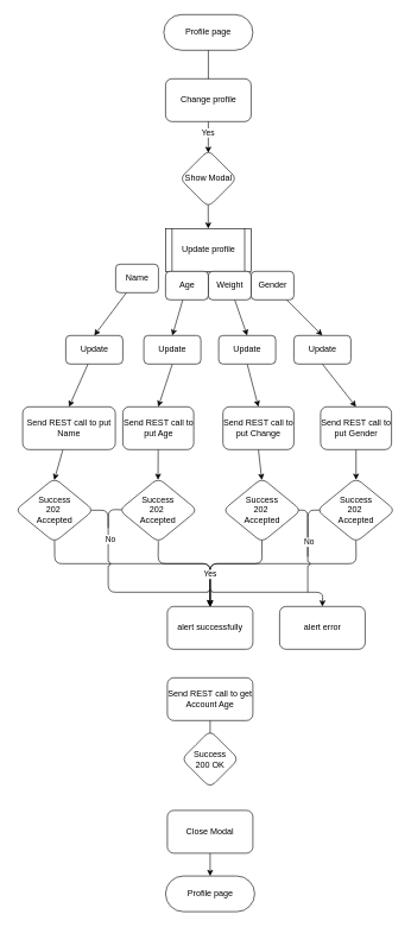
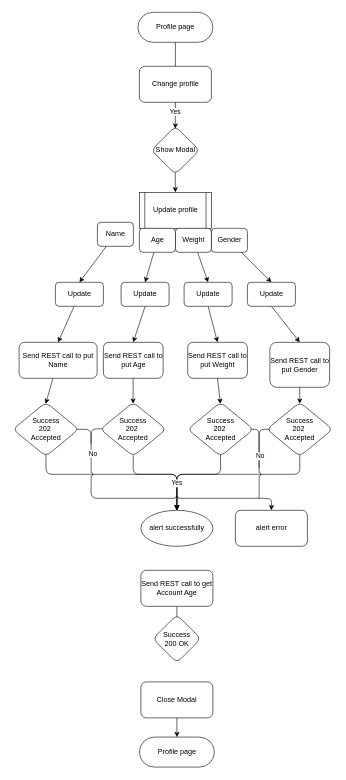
  <mxCell id="0" />
  <mxCell id="1" parent="0" />
  <mxCell id="2" value="" style="edgeStyle=none;html=1;startArrow=none;" edge="1" parent="1" source="8"><mxGeometry relative="1" as="geometry"><mxPoint x="291.5" y="150" as="targetPoint" /></mxGeometry></mxCell>
  <mxCell id="3" value="Profile page" style="rounded=1;whiteSpace=wrap;html=1;arcSize=50;" vertex="1" parent="1"><mxGeometry x="229" y="20" width="125" height="50" as="geometry" /></mxCell>
  <mxCell id="4" value="" style="edgeStyle=none;html=1;entryX=0.499;entryY=0.048;entryDx=0;entryDy=0;entryPerimeter=0;" edge="1" parent="1" source="8" target="7"><mxGeometry relative="1" as="geometry" /></mxCell>
  <mxCell id="5" value="Yes" style="edgeLabel;html=1;align=center;verticalAlign=middle;resizable=0;points=[];" vertex="1" connectable="0" parent="4"><mxGeometry x="-0.277" y="-1" relative="1" as="geometry"><mxPoint as="offset" /></mxGeometry></mxCell>
  <mxCell id="6" value="" style="edgeStyle=none;html=1;exitX=0.497;exitY=0.959;exitDx=0;exitDy=0;exitPerimeter=0;" edge="1" parent="1" source="7"><mxGeometry relative="1" as="geometry"><mxPoint x="291.386" y="320" as="targetPoint" /></mxGeometry></mxCell>
  <mxCell id="7" value="Show Modal" style="rhombus;whiteSpace=wrap;html=1;rounded=1;" vertex="1" parent="1"><mxGeometry x="251.5" y="210" width="80" height="80" as="geometry" /></mxCell>
  <mxCell id="8" value="Change profile" style="whiteSpace=wrap;html=1;rounded=1;" vertex="1" parent="1"><mxGeometry x="231.5" y="110" width="120" height="60" as="geometry" /></mxCell>
  <mxCell id="9" value="" style="edgeStyle=none;html=1;endArrow=none;" edge="1" parent="1" source="3" target="8"><mxGeometry relative="1" as="geometry"><mxPoint x="291.5" y="70" as="sourcePoint" /><mxPoint x="291.5" y="150" as="targetPoint" /></mxGeometry></mxCell>
  <mxCell id="10" value="Update profile" style="shape=process;whiteSpace=wrap;html=1;backgroundOutline=1;size=0.075;" vertex="1" parent="1"><mxGeometry x="231.5" y="320" width="120" height="60" as="geometry" /></mxCell>
  <mxCell id="11" style="edgeStyle=none;html=1;entryX=0.5;entryY=0;entryDx=0;entryDy=0;" edge="1" parent="1" source="12" target="29"><mxGeometry relative="1" as="geometry" /></mxCell>
  <mxCell id="12" value="Update" style="whiteSpace=wrap;html=1;rounded=1;" vertex="1" parent="1"><mxGeometry x="91.5" y="470" width="80" height="40" as="geometry" /></mxCell>
  <mxCell id="13" style="edgeStyle=none;html=1;entryX=0.5;entryY=0;entryDx=0;entryDy=0;" edge="1" parent="1" source="14" target="26"><mxGeometry relative="1" as="geometry" /></mxCell>
  <mxCell id="14" value="Gender" style="whiteSpace=wrap;html=1;rounded=1;" vertex="1" parent="1"><mxGeometry x="351.5" y="380" width="60" height="40" as="geometry" /></mxCell>
  <mxCell id="15" style="edgeStyle=none;html=1;entryX=0.5;entryY=0;entryDx=0;entryDy=0;" edge="1" parent="1" source="16" target="24"><mxGeometry relative="1" as="geometry" /></mxCell>
  <mxCell id="16" value="Weight" style="whiteSpace=wrap;html=1;rounded=1;" vertex="1" parent="1"><mxGeometry x="291.5" y="380" width="60" height="40" as="geometry" /></mxCell>
  <mxCell id="17" style="edgeStyle=none;html=1;entryX=0.5;entryY=0;entryDx=0;entryDy=0;" edge="1" parent="1" source="18" target="12"><mxGeometry relative="1" as="geometry" /></mxCell>
  <mxCell id="18" value="Name" style="whiteSpace=wrap;html=1;rounded=1;" vertex="1" parent="1"><mxGeometry x="161.5" y="370" width="60" height="40" as="geometry" /></mxCell>
  <mxCell id="19" style="edgeStyle=none;html=1;entryX=0.5;entryY=0;entryDx=0;entryDy=0;" edge="1" parent="1" source="20" target="22"><mxGeometry relative="1" as="geometry" /></mxCell>
  <mxCell id="20" value="Age" style="whiteSpace=wrap;html=1;rounded=1;" vertex="1" parent="1"><mxGeometry x="231.5" y="380" width="60" height="40" as="geometry" /></mxCell>
  <mxCell id="21" style="edgeStyle=none;html=1;exitX=0.5;exitY=1;exitDx=0;exitDy=0;entryX=0.5;entryY=0;entryDx=0;entryDy=0;" edge="1" parent="1" source="22" target="31"><mxGeometry relative="1" as="geometry" /></mxCell>
  <mxCell id="22" value="Update" style="whiteSpace=wrap;html=1;rounded=1;" vertex="1" parent="1"><mxGeometry x="201" y="470" width="80" height="40" as="geometry" /></mxCell>
  <mxCell id="23" style="edgeStyle=none;html=1;exitX=0.5;exitY=1;exitDx=0;exitDy=0;entryX=0.5;entryY=0;entryDx=0;entryDy=0;" edge="1" parent="1" source="24" target="33"><mxGeometry relative="1" as="geometry" /></mxCell>
  <mxCell id="24" value="Update" style="whiteSpace=wrap;html=1;rounded=1;" vertex="1" parent="1"><mxGeometry x="306" y="470" width="80" height="40" as="geometry" /></mxCell>
  <mxCell id="25" style="edgeStyle=none;html=1;exitX=0.5;exitY=1;exitDx=0;exitDy=0;entryX=0.5;entryY=0;entryDx=0;entryDy=0;" edge="1" parent="1" source="26" target="35"><mxGeometry relative="1" as="geometry" /></mxCell>
  <mxCell id="26" value="Update" style="whiteSpace=wrap;html=1;rounded=1;" vertex="1" parent="1"><mxGeometry x="411.5" y="470" width="80" height="40" as="geometry" /></mxCell>
- <mxCell id="27" value="alert successfully" style="whiteSpace=wrap;html=1;rounded=1;" vertex="1" parent="1"><mxGeometry x="234" y="850" width="120" height="60" as="geometry" /></mxCell>
+ <mxCell id="27" value="alert successfully" style="ellipse;whiteSpace=wrap;html=1;" vertex="1" parent="1"><mxGeometry x="234" y="850" width="120" height="60" as="geometry" /></mxCell>
  <mxCell id="28" style="edgeStyle=none;html=1;entryX=0.497;entryY=0.029;entryDx=0;entryDy=0;entryPerimeter=0;" edge="1" parent="1" source="29" target="38"><mxGeometry relative="1" as="geometry" /></mxCell>
  <mxCell id="29" value="Send REST call to put Name" style="whiteSpace=wrap;html=1;rounded=1;" vertex="1" parent="1"><mxGeometry x="31" y="570" width="130" height="60" as="geometry" /></mxCell>
  <mxCell id="30" style="edgeStyle=none;html=1;entryX=0.497;entryY=0.026;entryDx=0;entryDy=0;entryPerimeter=0;" edge="1" parent="1" source="31" target="42"><mxGeometry relative="1" as="geometry" /></mxCell>
  <mxCell id="31" value="Send REST call to put Age" style="whiteSpace=wrap;html=1;rounded=1;" vertex="1" parent="1"><mxGeometry x="171.5" y="570" width="99.5" height="60" as="geometry" /></mxCell>
  <mxCell id="32" style="edgeStyle=none;html=1;exitX=0.5;exitY=1;exitDx=0;exitDy=0;entryX=0.497;entryY=0.029;entryDx=0;entryDy=0;entryPerimeter=0;" edge="1" parent="1" source="33" target="45"><mxGeometry relative="1" as="geometry" /></mxCell>
- <mxCell id="33" value="Send REST call to put Change" style="whiteSpace=wrap;html=1;rounded=1;" vertex="1" parent="1"><mxGeometry x="312" y="570" width="99.5" height="60" as="geometry" /></mxCell>
+ <mxCell id="33" value="Send REST call to put Weight" style="whiteSpace=wrap;html=1;rounded=1;" vertex="1" parent="1"><mxGeometry x="312" y="570" width="99.5" height="60" as="geometry" /></mxCell>
  <mxCell id="34" style="edgeStyle=none;html=1;exitX=0.5;exitY=1;exitDx=0;exitDy=0;entryX=0.5;entryY=0.026;entryDx=0;entryDy=0;entryPerimeter=0;" edge="1" parent="1" source="35" target="49"><mxGeometry relative="1" as="geometry" /></mxCell>
- <mxCell id="35" value="Send REST call to put Gender" style="whiteSpace=wrap;html=1;rounded=1;" vertex="1" parent="1"><mxGeometry x="449" y="570" width="99.5" height="60" as="geometry" /></mxCell>
+ <mxCell id="35" value="Send REST call to put Gender" style="whiteSpace=wrap;html=1;rounded=1;" vertex="1" parent="1"><mxGeometry x="449" y="570" width="99.5" height="75" as="geometry" /></mxCell>
  <mxCell id="36" style="edgeStyle=none;html=1;exitX=0.501;exitY=0.971;exitDx=0;exitDy=0;entryX=0.5;entryY=0;entryDx=0;entryDy=0;exitPerimeter=0;" edge="1" parent="1" source="38" target="27"><mxGeometry relative="1" as="geometry"><mxPoint x="291" y="850" as="targetPoint" /><Array as="points"><mxPoint x="76" y="790" /><mxPoint x="294" y="790" /></Array></mxGeometry></mxCell>
  <mxCell id="37" style="edgeStyle=none;sketch=0;jumpStyle=arc;html=1;endArrow=none;endFill=0;exitX=0.97;exitY=0.5;exitDx=0;exitDy=0;exitPerimeter=0;" edge="1" parent="1" source="38"><mxGeometry relative="1" as="geometry"><mxPoint x="151" y="740" as="targetPoint" /><Array as="points"><mxPoint x="151" y="715" /></Array></mxGeometry></mxCell>
  <mxCell id="38" value="Success&lt;br&gt;202&amp;nbsp;&lt;br&gt;Accepted" style="rhombus;whiteSpace=wrap;html=1;rounded=1;" vertex="1" parent="1"><mxGeometry x="20.75" y="670" width="109.75" height="90" as="geometry" /></mxCell>
  <mxCell id="39" style="edgeStyle=none;html=1;exitX=0.501;exitY=0.979;exitDx=0;exitDy=0;entryX=0.5;entryY=0;entryDx=0;entryDy=0;exitPerimeter=0;" edge="1" parent="1" source="42" target="27"><mxGeometry relative="1" as="geometry"><Array as="points"><mxPoint x="221" y="790" /><mxPoint x="294" y="790" /></Array></mxGeometry></mxCell>
  <mxCell id="40" style="edgeStyle=none;html=1;exitX=0.034;exitY=0.493;exitDx=0;exitDy=0;exitPerimeter=0;sketch=0;jumpStyle=arc;entryX=0.5;entryY=0;entryDx=0;entryDy=0;" edge="1" parent="1" source="42" target="50"><mxGeometry relative="1" as="geometry"><mxPoint x="351" y="830" as="targetPoint" /><mxPoint x="151" y="717" as="sourcePoint" /><Array as="points"><mxPoint x="151" y="714" /><mxPoint x="151" y="830" /><mxPoint x="452" y="830" /></Array></mxGeometry></mxCell>
  <mxCell id="41" value="No" style="edgeLabel;html=1;align=center;verticalAlign=middle;resizable=0;points=[];" vertex="1" connectable="0" parent="40"><mxGeometry x="-0.595" y="3" relative="1" as="geometry"><mxPoint x="-1" y="-31" as="offset" /></mxGeometry></mxCell>
  <mxCell id="42" value="Success&lt;br&gt;202&amp;nbsp;&lt;br&gt;Accepted" style="rhombus;whiteSpace=wrap;html=1;rounded=1;" vertex="1" parent="1"><mxGeometry x="166.38" y="670" width="109.75" height="90" as="geometry" /></mxCell>
  <mxCell id="43" style="edgeStyle=none;html=1;exitX=0.498;exitY=0.963;exitDx=0;exitDy=0;entryX=0.5;entryY=0;entryDx=0;entryDy=0;exitPerimeter=0;" edge="1" parent="1" source="45" target="27"><mxGeometry relative="1" as="geometry"><Array as="points"><mxPoint x="367" y="790" /><mxPoint x="294" y="790" /></Array></mxGeometry></mxCell>
  <mxCell id="44" style="edgeStyle=none;html=1;exitX=0.964;exitY=0.499;exitDx=0;exitDy=0;exitPerimeter=0;jumpStyle=arc;endArrow=none;endFill=0;" edge="1" parent="1" source="45"><mxGeometry relative="1" as="geometry"><mxPoint x="431" y="780" as="targetPoint" /><Array as="points"><mxPoint x="431" y="715" /></Array></mxGeometry></mxCell>
  <mxCell id="45" value="Success&lt;br&gt;202&amp;nbsp;&lt;br&gt;Accepted" style="rhombus;whiteSpace=wrap;html=1;rounded=1;" vertex="1" parent="1"><mxGeometry x="312" y="670" width="109.75" height="90" as="geometry" /></mxCell>
  <mxCell id="46" value="Yes" style="edgeStyle=none;html=1;exitX=0.499;exitY=0.973;exitDx=0;exitDy=0;entryX=0.5;entryY=0;entryDx=0;entryDy=0;exitPerimeter=0;" edge="1" parent="1" source="49" target="27"><mxGeometry x="0.697" relative="1" as="geometry"><mxPoint x="291" y="850" as="targetPoint" /><Array as="points"><mxPoint x="499" y="790" /><mxPoint x="294" y="790" /></Array><mxPoint as="offset" /></mxGeometry></mxCell>
  <mxCell id="47" style="edgeStyle=none;html=1;exitX=0.034;exitY=0.499;exitDx=0;exitDy=0;exitPerimeter=0;jumpStyle=arc;endArrow=none;endFill=0;" edge="1" parent="1" source="49"><mxGeometry relative="1" as="geometry"><mxPoint x="431" y="830" as="targetPoint" /><Array as="points"><mxPoint x="431" y="715" /></Array></mxGeometry></mxCell>
  <mxCell id="48" value="No" style="edgeLabel;html=1;align=center;verticalAlign=middle;resizable=0;points=[];" vertex="1" connectable="0" parent="47"><mxGeometry x="0.02" y="1" relative="1" as="geometry"><mxPoint y="-6" as="offset" /></mxGeometry></mxCell>
  <mxCell id="49" value="Success&lt;br&gt;202&amp;nbsp;&lt;br&gt;Accepted" style="rhombus;whiteSpace=wrap;html=1;rounded=1;" vertex="1" parent="1"><mxGeometry x="443.87" y="670" width="109.75" height="90" as="geometry" /></mxCell>
  <mxCell id="50" value="alert error" style="whiteSpace=wrap;html=1;rounded=1;" vertex="1" parent="1"><mxGeometry x="391.5" y="850" width="120" height="60" as="geometry" /></mxCell>
  <mxCell id="51" value="Send REST call to get Account Age" style="rounded=1;whiteSpace=wrap;html=1;" vertex="1" parent="1"><mxGeometry x="234" y="950" width="120" height="60" as="geometry" /></mxCell>
  <mxCell id="52" value="Profile page" style="rounded=1;whiteSpace=wrap;html=1;arcSize=50;" vertex="1" parent="1"><mxGeometry x="231.5" y="1228" width="125" height="50" as="geometry" /></mxCell>
  <mxCell id="53" style="edgeStyle=none;sketch=0;jumpStyle=arc;html=1;endArrow=classic;endFill=1;" edge="1" parent="1" source="54" target="52"><mxGeometry relative="1" as="geometry" /></mxCell>
  <mxCell id="54" value="Close Modal" style="rounded=1;whiteSpace=wrap;html=1;" vertex="1" parent="1"><mxGeometry x="234" y="1136" width="120" height="60" as="geometry" /></mxCell>
  <mxCell id="55" value="" style="edgeStyle=none;sketch=0;jumpStyle=arc;html=1;endArrow=none;endFill=1;" edge="1" parent="1" source="51"><mxGeometry relative="1" as="geometry"><mxPoint x="294" y="1010" as="sourcePoint" /><mxPoint x="294" y="1045" as="targetPoint" /></mxGeometry></mxCell>
  <mxCell id="56" value="Success&lt;br&gt;200 OK" style="rhombus;whiteSpace=wrap;html=1;rounded=1;" vertex="1" parent="1"><mxGeometry x="254" y="1024" width="80" height="80" as="geometry" /></mxCell>
